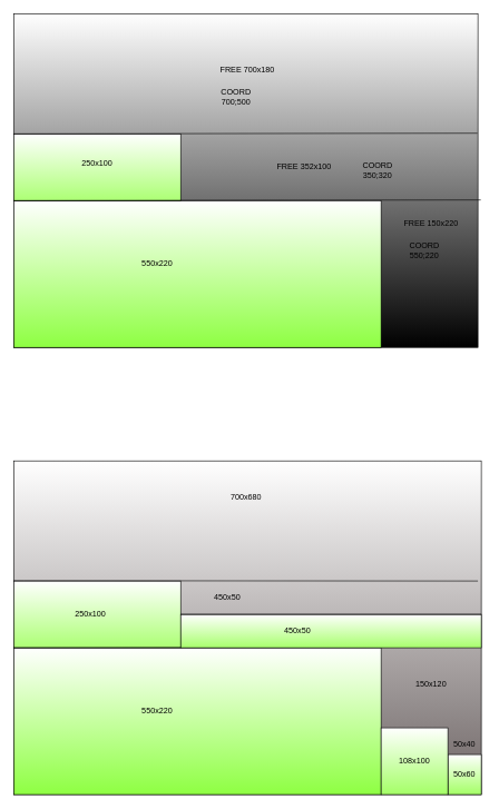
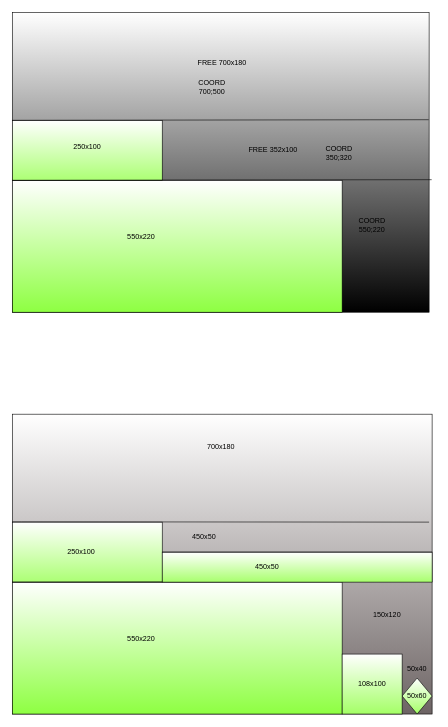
  <mxCell id="0" />
  <mxCell id="1" parent="0" />
  <mxCell id="2" value="" style="rounded=0;whiteSpace=wrap;html=1;gradientColor=default;" parent="1" vertex="1"><mxGeometry x="20" y="20" width="695" height="500" as="geometry" /></mxCell>
  <mxCell id="3" value="" style="rounded=0;whiteSpace=wrap;html=1;gradientColor=#8EFF42;" parent="1" vertex="1"><mxGeometry x="20" y="300" width="550" height="220" as="geometry" /></mxCell>
  <mxCell id="4" value="" style="rounded=0;whiteSpace=wrap;html=1;gradientColor=#acff74;" parent="1" vertex="1"><mxGeometry x="20" y="200" width="250" height="100" as="geometry" /></mxCell>
  <mxCell id="5" value="" style="endArrow=none;html=1;rounded=0;exitX=0;exitY=0;exitDx=0;exitDy=0;entryX=0.999;entryY=0.358;entryDx=0;entryDy=0;entryPerimeter=0;" parent="1" source="4" target="2" edge="1"><mxGeometry width="50" height="50" relative="1" as="geometry"><mxPoint x="195" y="280" as="sourcePoint" /><mxPoint x="245" y="230" as="targetPoint" /></mxGeometry></mxCell>
  <mxCell id="6" value="" style="endArrow=none;html=1;rounded=0;exitX=0;exitY=0;exitDx=0;exitDy=0;entryX=0.999;entryY=0.358;entryDx=0;entryDy=0;entryPerimeter=0;" parent="1" edge="1"><mxGeometry width="50" height="50" relative="1" as="geometry"><mxPoint x="20" y="300" as="sourcePoint" /><mxPoint x="719.3" y="299" as="targetPoint" /></mxGeometry></mxCell>
  <mxCell id="7" value="550x220" style="text;html=1;strokeColor=none;fillColor=none;align=center;verticalAlign=middle;whiteSpace=wrap;rounded=0;" parent="1" vertex="1"><mxGeometry x="205" y="380" width="60" height="30" as="geometry" /></mxCell>
  <mxCell id="8" value="250x100" style="text;html=1;strokeColor=none;fillColor=none;align=center;verticalAlign=middle;whiteSpace=wrap;rounded=0;" parent="1" vertex="1"><mxGeometry x="115" y="230" width="60" height="30" as="geometry" /></mxCell>
  <mxCell id="9" value="FREE 352x100" style="text;html=1;strokeColor=none;fillColor=none;align=center;verticalAlign=middle;whiteSpace=wrap;rounded=0;" parent="1" vertex="1"><mxGeometry x="405" y="235" width="100" height="30" as="geometry" /></mxCell>
- <mxCell id="10" value="FREE 150x220" style="text;html=1;strokeColor=none;fillColor=none;align=center;verticalAlign=middle;whiteSpace=wrap;rounded=0;" parent="1" vertex="1"><mxGeometry x="595" y="320" width="100" height="30" as="geometry" /></mxCell>
  <mxCell id="11" value="FREE 700x180" style="text;html=1;strokeColor=none;fillColor=none;align=center;verticalAlign=middle;whiteSpace=wrap;rounded=0;" parent="1" vertex="1"><mxGeometry x="320" y="90" width="100" height="30" as="geometry" /></mxCell>
- <mxCell id="12" value="COORD&lt;br&gt;550;220" style="text;html=1;strokeColor=none;fillColor=none;align=center;verticalAlign=middle;whiteSpace=wrap;rounded=0;" parent="1" vertex="1"><mxGeometry x="605" y="360" width="60" height="30" as="geometry" /></mxCell>
+ <mxCell id="12" value="COORD&lt;br&gt;550;220" style="text;html=1;strokeColor=none;fillColor=none;align=center;verticalAlign=middle;whiteSpace=wrap;rounded=0;" parent="1" vertex="1"><mxGeometry x="590" y="360" width="60" height="30" as="geometry" /></mxCell>
  <mxCell id="13" value="COORD&lt;br&gt;350;320" style="text;html=1;strokeColor=none;fillColor=none;align=center;verticalAlign=middle;whiteSpace=wrap;rounded=0;" parent="1" vertex="1"><mxGeometry x="535" y="240" width="60" height="30" as="geometry" /></mxCell>
  <mxCell id="14" value="COORD&lt;br&gt;700;500" style="text;html=1;strokeColor=none;fillColor=none;align=center;verticalAlign=middle;whiteSpace=wrap;rounded=0;" parent="1" vertex="1"><mxGeometry x="322.5" y="130" width="60" height="30" as="geometry" /></mxCell>
  <mxCell id="15" value="" style="rounded=0;whiteSpace=wrap;html=1;gradientColor=#6d6464;" parent="1" vertex="1"><mxGeometry x="20" y="690" width="700" height="500" as="geometry" /></mxCell>
  <mxCell id="16" value="" style="rounded=0;whiteSpace=wrap;html=1;gradientColor=#8EFF42;" parent="1" vertex="1"><mxGeometry x="20" y="970" width="550" height="220" as="geometry" /></mxCell>
  <mxCell id="17" value="" style="rounded=0;whiteSpace=wrap;html=1;gradientColor=#acff74;" parent="1" vertex="1"><mxGeometry x="20" y="870" width="250" height="100" as="geometry" /></mxCell>
  <mxCell id="18" value="" style="endArrow=none;html=1;rounded=0;exitX=0;exitY=0;exitDx=0;exitDy=0;entryX=1;entryY=0.558;entryDx=0;entryDy=0;entryPerimeter=0;" parent="1" target="15" edge="1"><mxGeometry width="50" height="50" relative="1" as="geometry"><mxPoint x="20" y="970" as="sourcePoint" /><mxPoint x="705" y="969" as="targetPoint" /></mxGeometry></mxCell>
  <mxCell id="19" value="550x220" style="text;html=1;strokeColor=none;fillColor=none;align=center;verticalAlign=middle;whiteSpace=wrap;rounded=0;" parent="1" vertex="1"><mxGeometry x="205" y="1050" width="60" height="30" as="geometry" /></mxCell>
  <mxCell id="20" value="250x100" style="text;html=1;strokeColor=none;fillColor=none;align=center;verticalAlign=middle;whiteSpace=wrap;rounded=0;" parent="1" vertex="1"><mxGeometry x="105" y="905" width="60" height="30" as="geometry" /></mxCell>
  <mxCell id="21" value="150x120" style="text;html=1;strokeColor=none;fillColor=none;align=center;verticalAlign=middle;whiteSpace=wrap;rounded=0;" parent="1" vertex="1"><mxGeometry x="595" y="1010" width="100" height="30" as="geometry" /></mxCell>
  <mxCell id="22" value="" style="rounded=0;whiteSpace=wrap;html=1;strokeColor=#000000;gradientColor=#a8ff6d;" parent="1" vertex="1"><mxGeometry x="270" y="920" width="450" height="50" as="geometry" /></mxCell>
  <mxCell id="23" value="450x50" style="text;html=1;strokeColor=none;fillColor=none;align=center;verticalAlign=middle;whiteSpace=wrap;rounded=0;" parent="1" vertex="1"><mxGeometry x="310" y="880" width="60" height="30" as="geometry" /></mxCell>
  <mxCell id="24" value="450x50" style="text;html=1;strokeColor=none;fillColor=none;align=center;verticalAlign=middle;whiteSpace=wrap;rounded=0;" parent="1" vertex="1"><mxGeometry x="415" y="930" width="60" height="30" as="geometry" /></mxCell>
- <mxCell id="25" value="700x680" style="text;html=1;strokeColor=none;fillColor=none;align=center;verticalAlign=middle;whiteSpace=wrap;rounded=0;" parent="1" vertex="1"><mxGeometry x="337.5" y="730" width="60" height="30" as="geometry" /></mxCell>
+ <mxCell id="25" value="700x180" style="text;html=1;strokeColor=none;fillColor=none;align=center;verticalAlign=middle;whiteSpace=wrap;rounded=0;" parent="1" vertex="1"><mxGeometry x="337.5" y="730" width="60" height="30" as="geometry" /></mxCell>
  <mxCell id="26" value="" style="endArrow=none;html=1;rounded=0;entryX=0;entryY=0;entryDx=0;entryDy=0;exitX=1;exitY=0;exitDx=0;exitDy=0;" parent="1" source="22" target="22" edge="1"><mxGeometry width="50" height="50" relative="1" as="geometry"><mxPoint x="435" y="940" as="sourcePoint" /><mxPoint x="485" y="890" as="targetPoint" /><Array as="points" /></mxGeometry></mxCell>
  <mxCell id="27" value="" style="endArrow=none;html=1;rounded=0;entryX=0;entryY=0;entryDx=0;entryDy=0;" parent="1" edge="1"><mxGeometry width="50" height="50" relative="1" as="geometry"><mxPoint x="715" y="870" as="sourcePoint" /><mxPoint x="20" y="869.5" as="targetPoint" /><Array as="points"><mxPoint x="35" y="869.5" /></Array></mxGeometry></mxCell>
- <mxCell id="28" value="50x60" style="rounded=0;whiteSpace=wrap;html=1;gradientColor=#a4ff66;" parent="1" vertex="1"><mxGeometry x="670" y="1130" width="50" height="60" as="geometry" /></mxCell>
+ <mxCell id="28" value="50x60" style="rhombus;whiteSpace=wrap;html=1;gradientColor=#a4ff66;" parent="1" vertex="1"><mxGeometry x="670" y="1130" width="50" height="60" as="geometry" /></mxCell>
  <mxCell id="29" value="108x100" style="rounded=0;whiteSpace=wrap;html=1;gradientColor=#a4ff66;" parent="1" vertex="1"><mxGeometry x="570" y="1090" width="100" height="100" as="geometry" /></mxCell>
  <mxCell id="30" value="50x40" style="text;html=1;strokeColor=none;fillColor=none;align=center;verticalAlign=middle;whiteSpace=wrap;rounded=0;" vertex="1" parent="1"><mxGeometry x="665" y="1100" width="60" height="30" as="geometry" /></mxCell>
